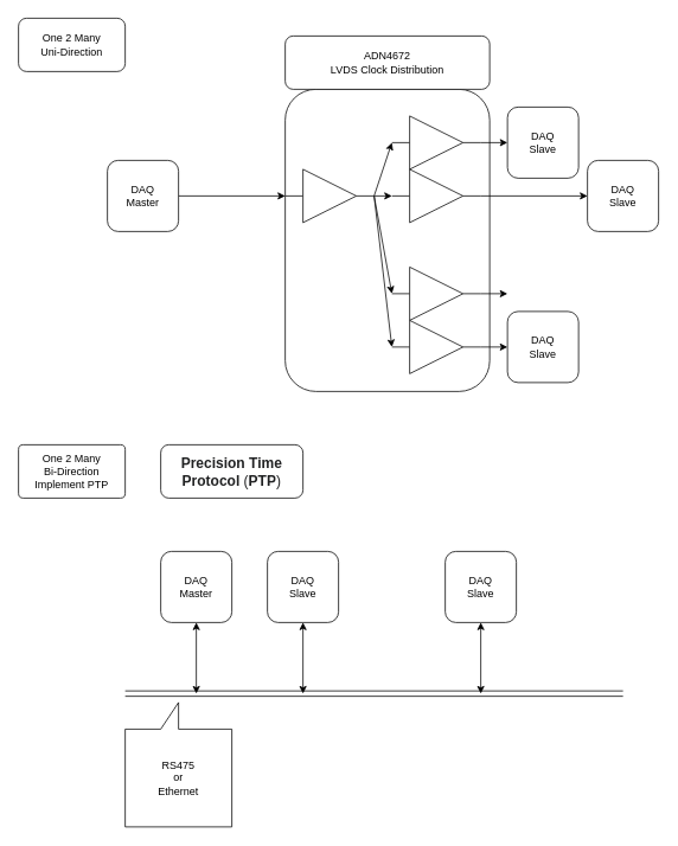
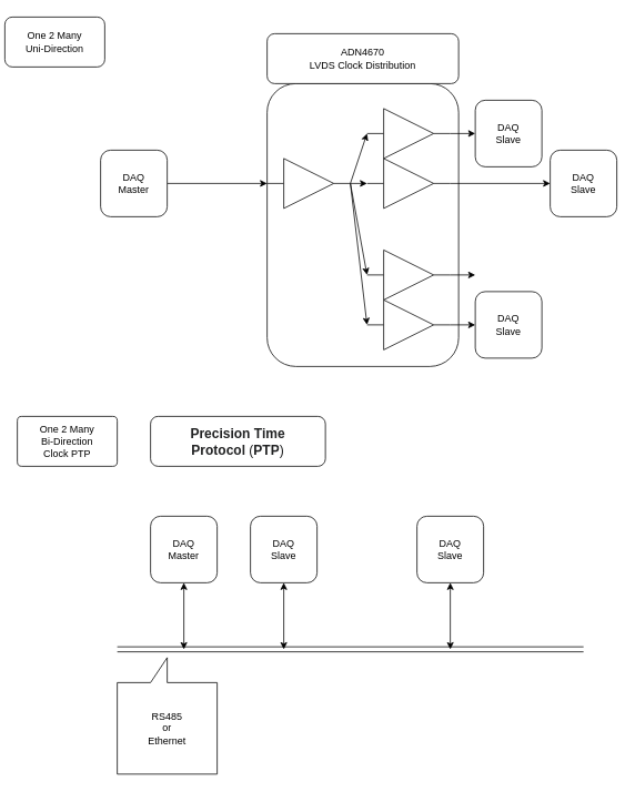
  <mxCell id="0" />
  <mxCell id="1" parent="0" />
- <mxCell id="2" value="One 2 Many&lt;br&gt;Uni-Direction" style="rounded=1;whiteSpace=wrap;html=1;" vertex="1" parent="1"><mxGeometry x="20" y="20" width="120" height="60" as="geometry" /></mxCell>
+ <mxCell id="2" value="One 2 Many&lt;br&gt;Uni-Direction" style="rounded=1;whiteSpace=wrap;html=1;" vertex="1" parent="1"><mxGeometry x="5" y="20" width="120" height="60" as="geometry" /></mxCell>
  <mxCell id="3" value="" style="rounded=1;whiteSpace=wrap;html=1;" vertex="1" parent="1"><mxGeometry x="320" y="100" width="230" height="340" as="geometry" /></mxCell>
- <mxCell id="4" value="One 2 Many&lt;br&gt;Bi-Direction&lt;br&gt;Implement PTP" style="rounded=1;whiteSpace=wrap;html=1;arcSize=9;" vertex="1" parent="1"><mxGeometry x="20" y="500" width="120" height="60" as="geometry" /></mxCell>
+ <mxCell id="4" value="One 2 Many&lt;br&gt;Bi-Direction&lt;br&gt;Clock PTP" style="rounded=1;whiteSpace=wrap;html=1;arcSize=9;" vertex="1" parent="1"><mxGeometry x="20" y="500" width="120" height="60" as="geometry" /></mxCell>
  <mxCell id="5" value="DAQ&lt;br&gt;Master" style="rounded=1;whiteSpace=wrap;html=1;" vertex="1" parent="1"><mxGeometry x="180" y="620" width="80" height="80" as="geometry" /></mxCell>
  <mxCell id="6" value="" style="shape=link;html=1;width=6;" edge="1" parent="1"><mxGeometry width="100" relative="1" as="geometry"><mxPoint x="140" y="780" as="sourcePoint" /><mxPoint x="700" y="780" as="targetPoint" /></mxGeometry></mxCell>
  <mxCell id="7" value="" style="endArrow=classic;startArrow=classic;html=1;entryX=0.5;entryY=1;entryDx=0;entryDy=0;" edge="1" parent="1" target="5"><mxGeometry width="50" height="50" relative="1" as="geometry"><mxPoint x="220" y="780" as="sourcePoint" /><mxPoint x="380" y="680" as="targetPoint" /></mxGeometry></mxCell>
  <mxCell id="8" value="DAQ&lt;br&gt;Slave" style="rounded=1;whiteSpace=wrap;html=1;" vertex="1" parent="1"><mxGeometry x="300" y="620" width="80" height="80" as="geometry" /></mxCell>
  <mxCell id="9" value="" style="endArrow=classic;startArrow=classic;html=1;entryX=0.5;entryY=1;entryDx=0;entryDy=0;" edge="1" parent="1" target="8"><mxGeometry width="50" height="50" relative="1" as="geometry"><mxPoint x="340" y="780" as="sourcePoint" /><mxPoint x="500" y="680" as="targetPoint" /></mxGeometry></mxCell>
  <mxCell id="10" value="DAQ&lt;br&gt;Slave" style="rounded=1;whiteSpace=wrap;html=1;" vertex="1" parent="1"><mxGeometry x="500" y="620" width="80" height="80" as="geometry" /></mxCell>
  <mxCell id="11" value="" style="endArrow=classic;startArrow=classic;html=1;entryX=0.5;entryY=1;entryDx=0;entryDy=0;" edge="1" parent="1" target="10"><mxGeometry width="50" height="50" relative="1" as="geometry"><mxPoint x="540" y="780" as="sourcePoint" /><mxPoint x="700" y="680" as="targetPoint" /></mxGeometry></mxCell>
- <mxCell id="12" value="RS475&lt;br&gt;or&lt;br&gt;Ethernet" style="shape=callout;whiteSpace=wrap;html=1;perimeter=calloutPerimeter;direction=west;" vertex="1" parent="1"><mxGeometry x="140" y="790" width="120" height="140" as="geometry" /></mxCell>
+ <mxCell id="12" value="RS485&lt;br&gt;or&lt;br&gt;Ethernet" style="shape=callout;whiteSpace=wrap;html=1;perimeter=calloutPerimeter;direction=west;" vertex="1" parent="1"><mxGeometry x="140" y="790" width="120" height="140" as="geometry" /></mxCell>
  <mxCell id="13" value="" style="group" vertex="1" connectable="0" parent="1"><mxGeometry x="120" y="120" width="620" height="310" as="geometry" /></mxCell>
  <mxCell id="14" style="edgeStyle=none;html=1;exitX=1;exitY=0.5;exitDx=0;exitDy=0;entryX=0;entryY=0.5;entryDx=0;entryDy=0;" edge="1" parent="13" source="15" target="18"><mxGeometry relative="1" as="geometry" /></mxCell>
  <mxCell id="15" value="DAQ&lt;br&gt;Master" style="rounded=1;whiteSpace=wrap;html=1;" vertex="1" parent="13"><mxGeometry y="60" width="80" height="80" as="geometry" /></mxCell>
  <mxCell id="16" value="DAQ&lt;br&gt;Slave" style="rounded=1;whiteSpace=wrap;html=1;" vertex="1" parent="13"><mxGeometry x="450" width="80" height="80" as="geometry" /></mxCell>
  <mxCell id="17" value="DAQ&lt;br&gt;Slave" style="rounded=1;whiteSpace=wrap;html=1;" vertex="1" parent="13"><mxGeometry x="450" y="230" width="80" height="80" as="geometry" /></mxCell>
  <mxCell id="18" value="" style="verticalLabelPosition=bottom;shadow=0;dashed=0;align=center;html=1;verticalAlign=top;shape=mxgraph.electrical.logic_gates.buffer2;" vertex="1" parent="13"><mxGeometry x="200" y="70" width="100" height="60" as="geometry" /></mxCell>
  <mxCell id="19" style="edgeStyle=none;html=1;exitX=1;exitY=0.5;exitDx=0;exitDy=0;" edge="1" parent="13" source="20"><mxGeometry relative="1" as="geometry"><mxPoint x="450" y="40" as="targetPoint" /></mxGeometry></mxCell>
  <mxCell id="20" value="" style="verticalLabelPosition=bottom;shadow=0;dashed=0;align=center;html=1;verticalAlign=top;shape=mxgraph.electrical.logic_gates.buffer2;" vertex="1" parent="13"><mxGeometry x="320" y="10" width="100" height="60" as="geometry" /></mxCell>
  <mxCell id="21" style="edgeStyle=none;html=1;exitX=1;exitY=0.5;exitDx=0;exitDy=0;entryX=0;entryY=0.5;entryDx=0;entryDy=0;" edge="1" parent="13" source="18" target="20"><mxGeometry relative="1" as="geometry" /></mxCell>
  <mxCell id="22" value="" style="verticalLabelPosition=bottom;shadow=0;dashed=0;align=center;html=1;verticalAlign=top;shape=mxgraph.electrical.logic_gates.buffer2;" vertex="1" parent="13"><mxGeometry x="320" y="70" width="100" height="60" as="geometry" /></mxCell>
  <mxCell id="23" style="edgeStyle=none;html=1;exitX=1;exitY=0.5;exitDx=0;exitDy=0;entryX=0;entryY=0.5;entryDx=0;entryDy=0;" edge="1" parent="13" source="18" target="22"><mxGeometry relative="1" as="geometry" /></mxCell>
  <mxCell id="24" style="edgeStyle=none;html=1;exitX=1;exitY=0.5;exitDx=0;exitDy=0;" edge="1" parent="13" source="25"><mxGeometry relative="1" as="geometry"><mxPoint x="450" y="210" as="targetPoint" /></mxGeometry></mxCell>
  <mxCell id="25" value="" style="verticalLabelPosition=bottom;shadow=0;dashed=0;align=center;html=1;verticalAlign=top;shape=mxgraph.electrical.logic_gates.buffer2;" vertex="1" parent="13"><mxGeometry x="320" y="180" width="100" height="60" as="geometry" /></mxCell>
  <mxCell id="26" style="edgeStyle=none;html=1;exitX=1;exitY=0.5;exitDx=0;exitDy=0;entryX=0;entryY=0.5;entryDx=0;entryDy=0;" edge="1" parent="13" source="18" target="25"><mxGeometry relative="1" as="geometry" /></mxCell>
  <mxCell id="27" style="edgeStyle=none;html=1;exitX=1;exitY=0.5;exitDx=0;exitDy=0;" edge="1" parent="13" source="28"><mxGeometry relative="1" as="geometry"><mxPoint x="450" y="270" as="targetPoint" /></mxGeometry></mxCell>
  <mxCell id="28" value="" style="verticalLabelPosition=bottom;shadow=0;dashed=0;align=center;html=1;verticalAlign=top;shape=mxgraph.electrical.logic_gates.buffer2;" vertex="1" parent="13"><mxGeometry x="320" y="240" width="100" height="60" as="geometry" /></mxCell>
  <mxCell id="29" style="edgeStyle=none;html=1;exitX=1;exitY=0.5;exitDx=0;exitDy=0;entryX=0;entryY=0.5;entryDx=0;entryDy=0;" edge="1" parent="13" source="18" target="28"><mxGeometry relative="1" as="geometry" /></mxCell>
  <mxCell id="30" value="DAQ&lt;br&gt;Slave" style="rounded=1;whiteSpace=wrap;html=1;" vertex="1" parent="13"><mxGeometry x="540" y="60" width="80" height="80" as="geometry" /></mxCell>
  <mxCell id="31" style="edgeStyle=none;html=1;exitX=1;exitY=0.5;exitDx=0;exitDy=0;entryX=0;entryY=0.5;entryDx=0;entryDy=0;" edge="1" parent="13" source="22" target="30"><mxGeometry relative="1" as="geometry"><mxPoint x="450" y="100" as="targetPoint" /></mxGeometry></mxCell>
- <mxCell id="32" value="ADN4672&lt;br&gt;LVDS Clock Distribution" style="rounded=1;whiteSpace=wrap;html=1;" vertex="1" parent="1"><mxGeometry x="320" y="40" width="230" height="60" as="geometry" /></mxCell>
- <mxCell id="33" value="&lt;b style=&quot;color: rgb(32, 33, 34); font-family: sans-serif; font-size: 16px; text-align: start; background-color: rgb(255, 255, 255);&quot;&gt;Precision Time Protocol&lt;/b&gt;&lt;span style=&quot;color: rgb(32, 33, 34); font-family: sans-serif; font-size: 16px; text-align: start; background-color: rgb(255, 255, 255);&quot;&gt;&amp;nbsp;(&lt;/span&gt;&lt;b style=&quot;color: rgb(32, 33, 34); font-family: sans-serif; font-size: 16px; text-align: start; background-color: rgb(255, 255, 255);&quot;&gt;PTP&lt;/b&gt;&lt;span style=&quot;color: rgb(32, 33, 34); font-family: sans-serif; font-size: 16px; text-align: start; background-color: rgb(255, 255, 255);&quot;&gt;)&lt;/span&gt;" style="rounded=1;whiteSpace=wrap;html=1;" vertex="1" parent="1"><mxGeometry x="180" y="500" width="160" height="60" as="geometry" /></mxCell>
+ <mxCell id="32" value="ADN4670&lt;br&gt;LVDS Clock Distribution" style="rounded=1;whiteSpace=wrap;html=1;" vertex="1" parent="1"><mxGeometry x="320" y="40" width="230" height="60" as="geometry" /></mxCell>
+ <mxCell id="33" value="&lt;b style=&quot;color: rgb(32, 33, 34); font-family: sans-serif; font-size: 16px; text-align: start; background-color: rgb(255, 255, 255);&quot;&gt;Precision Time Protocol&lt;/b&gt;&lt;span style=&quot;color: rgb(32, 33, 34); font-family: sans-serif; font-size: 16px; text-align: start; background-color: rgb(255, 255, 255);&quot;&gt;&amp;nbsp;(&lt;/span&gt;&lt;b style=&quot;color: rgb(32, 33, 34); font-family: sans-serif; font-size: 16px; text-align: start; background-color: rgb(255, 255, 255);&quot;&gt;PTP&lt;/b&gt;&lt;span style=&quot;color: rgb(32, 33, 34); font-family: sans-serif; font-size: 16px; text-align: start; background-color: rgb(255, 255, 255);&quot;&gt;)&lt;/span&gt;" style="rounded=1;whiteSpace=wrap;html=1;" vertex="1" parent="1"><mxGeometry x="180" y="500" width="210" height="60" as="geometry" /></mxCell>
